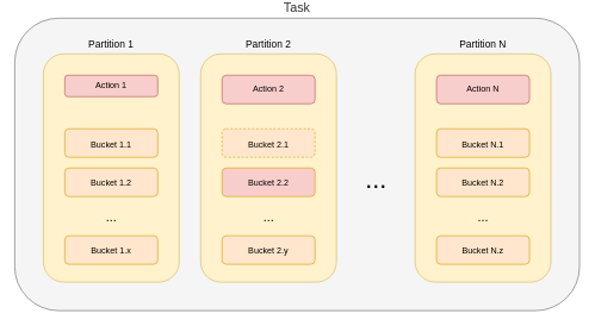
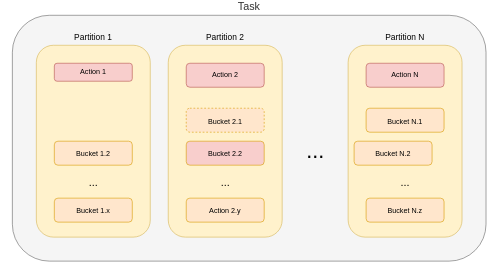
  <mxCell id="0" />
  <mxCell id="1" parent="0" />
  <mxCell id="2" value="Task" style="rounded=1;whiteSpace=wrap;html=1;fontSize=18;labelPosition=center;verticalLabelPosition=top;align=center;verticalAlign=bottom;fillColor=#f5f5f5;strokeColor=#666666;fontColor=#333333;" parent="1" vertex="1"><mxGeometry x="20" y="20" width="790" height="410" as="geometry" /></mxCell>
  <mxCell id="3" value="&lt;font style=&quot;font-size: 14px&quot;&gt;Partition N&lt;/font&gt;" style="rounded=1;whiteSpace=wrap;html=1;fontSize=18;labelPosition=center;verticalLabelPosition=top;align=center;verticalAlign=bottom;fillColor=#fff2cc;strokeColor=#d6b656;" parent="1" vertex="1"><mxGeometry x="580" y="70" width="190" height="320" as="geometry" /></mxCell>
  <mxCell id="4" value="&lt;font style=&quot;font-size: 14px&quot;&gt;Partition 2&lt;/font&gt;" style="rounded=1;whiteSpace=wrap;html=1;fontSize=18;labelPosition=center;verticalLabelPosition=top;align=center;verticalAlign=bottom;fillColor=#fff2cc;strokeColor=#d6b656;" parent="1" vertex="1"><mxGeometry x="280" y="70" width="190" height="320" as="geometry" /></mxCell>
  <mxCell id="5" value="&lt;font style=&quot;font-size: 14px&quot;&gt;Partition 1&lt;/font&gt;" style="rounded=1;whiteSpace=wrap;html=1;fontSize=18;labelPosition=center;verticalLabelPosition=top;align=center;verticalAlign=bottom;fillColor=#fff2cc;strokeColor=#d6b656;" parent="1" vertex="1"><mxGeometry x="60" y="70" width="190" height="320" as="geometry" /></mxCell>
  <mxCell id="6" value="&lt;font style=&quot;font-size: 36px&quot;&gt;...&lt;/font&gt;" style="text;html=1;align=center;verticalAlign=middle;resizable=0;points=[];autosize=1;fontSize=18;" parent="1" vertex="1"><mxGeometry x="500" y="230" width="50" height="30" as="geometry" /></mxCell>
- <mxCell id="7" value="&lt;font style=&quot;font-size: 12px&quot;&gt;Bucket 1.1&lt;/font&gt;" style="rounded=1;whiteSpace=wrap;html=1;fontSize=18;labelPosition=center;verticalLabelPosition=middle;align=center;verticalAlign=middle;fillColor=#ffe6cc;strokeColor=#d79b00;" parent="1" vertex="1"><mxGeometry x="90" y="175" width="130" height="40" as="geometry" /></mxCell>
  <mxCell id="8" value="&lt;font style=&quot;font-size: 18px;&quot;&gt;...&lt;/font&gt;" style="text;html=1;align=center;verticalAlign=middle;resizable=0;points=[];autosize=1;fontSize=18;" parent="1" vertex="1"><mxGeometry x="140" y="285" width="30" height="30" as="geometry" /></mxCell>
  <mxCell id="9" value="&lt;font style=&quot;font-size: 12px&quot;&gt;Bucket 1.2&lt;/font&gt;" style="rounded=1;whiteSpace=wrap;html=1;fontSize=18;labelPosition=center;verticalLabelPosition=middle;align=center;verticalAlign=middle;fillColor=#ffe6cc;strokeColor=#d79b00;" parent="1" vertex="1"><mxGeometry x="90" y="230" width="130" height="40" as="geometry" /></mxCell>
  <mxCell id="10" value="&lt;font style=&quot;font-size: 12px&quot;&gt;Bucket 1.x&lt;/font&gt;" style="rounded=1;whiteSpace=wrap;html=1;fontSize=18;labelPosition=center;verticalLabelPosition=middle;align=center;verticalAlign=middle;fillColor=#ffe6cc;strokeColor=#d79b00;" parent="1" vertex="1"><mxGeometry x="90" y="325" width="130" height="40" as="geometry" /></mxCell>
  <mxCell id="11" value="&lt;font style=&quot;font-size: 12px&quot;&gt;Bucket 2.1&lt;/font&gt;" style="rounded=1;whiteSpace=wrap;html=1;fontSize=18;labelPosition=center;verticalLabelPosition=middle;align=center;verticalAlign=middle;fillColor=#ffe6cc;strokeColor=#d79b00;dashed=1;" parent="1" vertex="1"><mxGeometry x="310" y="175" width="130" height="40" as="geometry" /></mxCell>
  <mxCell id="12" value="&lt;font style=&quot;font-size: 18px;&quot;&gt;...&lt;/font&gt;" style="text;html=1;align=center;verticalAlign=middle;resizable=0;points=[];autosize=1;fontSize=18;" parent="1" vertex="1"><mxGeometry x="360" y="285" width="30" height="30" as="geometry" /></mxCell>
  <mxCell id="13" value="&lt;font style=&quot;font-size: 12px&quot;&gt;Bucket 2.2&lt;/font&gt;" style="rounded=1;whiteSpace=wrap;html=1;fontSize=18;labelPosition=center;verticalLabelPosition=middle;align=center;verticalAlign=middle;fillColor=#f8cecc;strokeColor=#d79b00;" parent="1" vertex="1"><mxGeometry x="310" y="230" width="130" height="40" as="geometry" /></mxCell>
- <mxCell id="14" value="&lt;font style=&quot;font-size: 12px&quot;&gt;Bucket 2.y&lt;/font&gt;" style="rounded=1;whiteSpace=wrap;html=1;fontSize=18;labelPosition=center;verticalLabelPosition=middle;align=center;verticalAlign=middle;fillColor=#ffe6cc;strokeColor=#d79b00;" parent="1" vertex="1"><mxGeometry x="310" y="325" width="130" height="40" as="geometry" /></mxCell>
+ <mxCell id="14" value="&lt;font style=&quot;font-size: 12px&quot;&gt;Action 2.y&lt;/font&gt;" style="rounded=1;whiteSpace=wrap;html=1;fontSize=18;labelPosition=center;verticalLabelPosition=middle;align=center;verticalAlign=middle;fillColor=#ffe6cc;strokeColor=#d79b00;" parent="1" vertex="1"><mxGeometry x="310" y="325" width="130" height="40" as="geometry" /></mxCell>
  <mxCell id="15" value="&lt;font style=&quot;font-size: 12px&quot;&gt;Bucket N.1&lt;/font&gt;" style="rounded=1;whiteSpace=wrap;html=1;fontSize=18;labelPosition=center;verticalLabelPosition=middle;align=center;verticalAlign=middle;fillColor=#ffe6cc;strokeColor=#d79b00;" parent="1" vertex="1"><mxGeometry x="610" y="175" width="130" height="40" as="geometry" /></mxCell>
  <mxCell id="16" value="&lt;font style=&quot;font-size: 18px;&quot;&gt;...&lt;/font&gt;" style="text;html=1;align=center;verticalAlign=middle;resizable=0;points=[];autosize=1;fontSize=18;" parent="1" vertex="1"><mxGeometry x="660" y="285" width="30" height="30" as="geometry" /></mxCell>
- <mxCell id="17" value="&lt;font style=&quot;font-size: 12px&quot;&gt;Bucket N.2&lt;/font&gt;" style="rounded=1;whiteSpace=wrap;html=1;fontSize=18;labelPosition=center;verticalLabelPosition=middle;align=center;verticalAlign=middle;fillColor=#ffe6cc;strokeColor=#d79b00;" parent="1" vertex="1"><mxGeometry x="610" y="230" width="130" height="40" as="geometry" /></mxCell>
+ <mxCell id="17" value="&lt;font style=&quot;font-size: 12px&quot;&gt;Bucket N.2&lt;/font&gt;" style="rounded=1;whiteSpace=wrap;html=1;fontSize=18;labelPosition=center;verticalLabelPosition=middle;align=center;verticalAlign=middle;fillColor=#ffe6cc;strokeColor=#d79b00;" parent="1" vertex="1"><mxGeometry x="590" y="230" width="130" height="40" as="geometry" /></mxCell>
  <mxCell id="18" value="&lt;font style=&quot;font-size: 12px&quot;&gt;Bucket N.z&lt;/font&gt;" style="rounded=1;whiteSpace=wrap;html=1;fontSize=18;labelPosition=center;verticalLabelPosition=middle;align=center;verticalAlign=middle;fillColor=#ffe6cc;strokeColor=#d79b00;" parent="1" vertex="1"><mxGeometry x="610" y="325" width="130" height="40" as="geometry" /></mxCell>
  <mxCell id="19" value="Action 1" style="rounded=1;whiteSpace=wrap;html=1;fillColor=#f8cecc;strokeColor=#b85450;" vertex="1" parent="1"><mxGeometry x="90" y="100" width="130" height="30" as="geometry" /></mxCell>
  <mxCell id="20" value="Action 2" style="rounded=1;whiteSpace=wrap;html=1;fillColor=#f8cecc;strokeColor=#b85450;" vertex="1" parent="1"><mxGeometry x="310" y="100" width="130" height="40" as="geometry" /></mxCell>
  <mxCell id="21" value="Action N" style="rounded=1;whiteSpace=wrap;html=1;fillColor=#f8cecc;strokeColor=#b85450;" vertex="1" parent="1"><mxGeometry x="610" y="100" width="130" height="40" as="geometry" /></mxCell>
